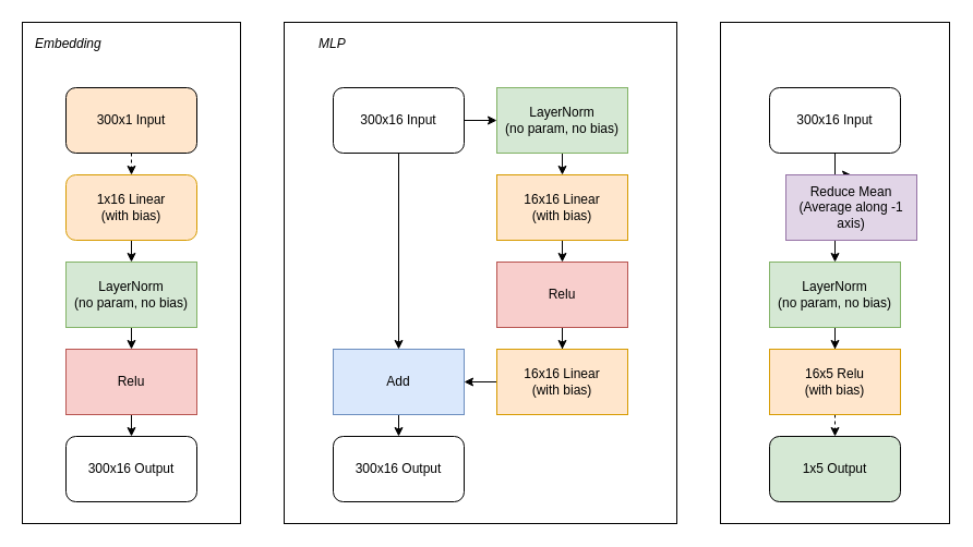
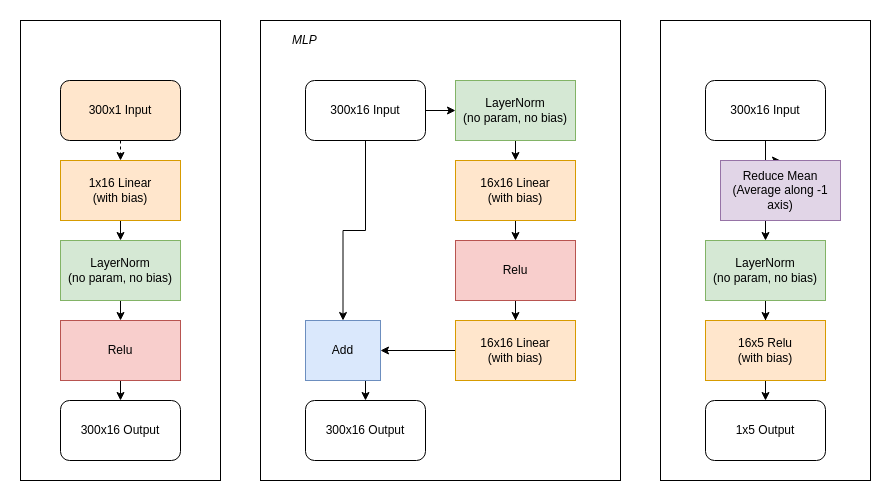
  <mxCell id="0" />
  <mxCell id="1" parent="0" />
  <mxCell id="2" value="" style="rounded=0;whiteSpace=wrap;html=1;" vertex="1" parent="1"><mxGeometry x="660" y="20" width="210" height="460" as="geometry" /></mxCell>
  <mxCell id="3" value="" style="rounded=0;whiteSpace=wrap;html=1;" vertex="1" parent="1"><mxGeometry x="260" y="20" width="360" height="460" as="geometry" /></mxCell>
  <mxCell id="4" value="" style="rounded=0;whiteSpace=wrap;html=1;" vertex="1" parent="1"><mxGeometry x="20" y="20" width="200" height="460" as="geometry" /></mxCell>
  <mxCell id="5" style="edgeStyle=orthogonalEdgeStyle;rounded=0;orthogonalLoop=1;jettySize=auto;html=1;exitX=0.5;exitY=1;exitDx=0;exitDy=0;entryX=0.5;entryY=0;entryDx=0;entryDy=0;dashed=1;" edge="1" parent="1" source="6" target="8"><mxGeometry relative="1" as="geometry" /></mxCell>
  <mxCell id="6" value="300x1 Input" style="rounded=1;whiteSpace=wrap;html=1;fillColor=#ffe6cc;" vertex="1" parent="1"><mxGeometry x="60" y="80" width="120" height="60" as="geometry" /></mxCell>
  <mxCell id="7" style="edgeStyle=orthogonalEdgeStyle;rounded=0;orthogonalLoop=1;jettySize=auto;html=1;exitX=0.5;exitY=1;exitDx=0;exitDy=0;entryX=0.5;entryY=0;entryDx=0;entryDy=0;" edge="1" parent="1" source="8" target="10"><mxGeometry relative="1" as="geometry" /></mxCell>
- <mxCell id="8" value="1x16 Linear&lt;div&gt;(with bias)&lt;/div&gt;" style="whiteSpace=wrap;html=1;fillColor=#ffe6cc;strokeColor=#d79b00;rounded=1;" vertex="1" parent="1"><mxGeometry x="60" y="160" width="120" height="60" as="geometry" /></mxCell>
+ <mxCell id="8" value="1x16 Linear&lt;div&gt;(with bias)&lt;/div&gt;" style="rounded=0;whiteSpace=wrap;html=1;fillColor=#ffe6cc;strokeColor=#d79b00;" vertex="1" parent="1"><mxGeometry x="60" y="160" width="120" height="60" as="geometry" /></mxCell>
  <mxCell id="9" style="edgeStyle=orthogonalEdgeStyle;rounded=0;orthogonalLoop=1;jettySize=auto;html=1;exitX=0.5;exitY=1;exitDx=0;exitDy=0;entryX=0.5;entryY=0;entryDx=0;entryDy=0;" edge="1" parent="1" source="10" target="12"><mxGeometry relative="1" as="geometry" /></mxCell>
  <mxCell id="10" value="LayerNorm&lt;div&gt;(no param, no bias)&lt;/div&gt;" style="rounded=0;whiteSpace=wrap;html=1;fillColor=#d5e8d4;strokeColor=#82b366;" vertex="1" parent="1"><mxGeometry x="60" y="240" width="120" height="60" as="geometry" /></mxCell>
  <mxCell id="11" style="edgeStyle=orthogonalEdgeStyle;rounded=0;orthogonalLoop=1;jettySize=auto;html=1;exitX=0.5;exitY=1;exitDx=0;exitDy=0;entryX=0.5;entryY=0;entryDx=0;entryDy=0;" edge="1" parent="1" source="12" target="13"><mxGeometry relative="1" as="geometry" /></mxCell>
  <mxCell id="12" value="Relu" style="rounded=0;whiteSpace=wrap;html=1;fillColor=#f8cecc;strokeColor=#b85450;" vertex="1" parent="1"><mxGeometry x="60" y="320" width="120" height="60" as="geometry" /></mxCell>
  <mxCell id="13" value="300x16 Output" style="rounded=1;whiteSpace=wrap;html=1;" vertex="1" parent="1"><mxGeometry x="60" y="400" width="120" height="60" as="geometry" /></mxCell>
- <mxCell id="14" value="&lt;i&gt;Embedding&lt;/i&gt;" style="text;html=1;align=left;verticalAlign=middle;whiteSpace=wrap;rounded=0;" vertex="1" parent="1"><mxGeometry x="30" y="30" width="80" height="20" as="geometry" /></mxCell>
  <mxCell id="15" style="edgeStyle=orthogonalEdgeStyle;rounded=0;orthogonalLoop=1;jettySize=auto;html=1;exitX=1;exitY=0.5;exitDx=0;exitDy=0;entryX=0;entryY=0.5;entryDx=0;entryDy=0;" edge="1" parent="1" source="17" target="19"><mxGeometry relative="1" as="geometry" /></mxCell>
  <mxCell id="16" style="edgeStyle=orthogonalEdgeStyle;rounded=0;orthogonalLoop=1;jettySize=auto;html=1;exitX=0.5;exitY=1;exitDx=0;exitDy=0;entryX=0.5;entryY=0;entryDx=0;entryDy=0;" edge="1" parent="1" source="17" target="27"><mxGeometry relative="1" as="geometry" /></mxCell>
  <mxCell id="17" value="300x16 Input" style="rounded=1;whiteSpace=wrap;html=1;" vertex="1" parent="1"><mxGeometry x="305" y="80" width="120" height="60" as="geometry" /></mxCell>
  <mxCell id="18" style="edgeStyle=orthogonalEdgeStyle;rounded=0;orthogonalLoop=1;jettySize=auto;html=1;exitX=0.5;exitY=1;exitDx=0;exitDy=0;entryX=0.5;entryY=0;entryDx=0;entryDy=0;" edge="1" parent="1" source="19" target="21"><mxGeometry relative="1" as="geometry" /></mxCell>
  <mxCell id="19" value="LayerNorm&lt;div&gt;(no param, no bias)&lt;/div&gt;" style="rounded=0;whiteSpace=wrap;html=1;fillColor=#d5e8d4;strokeColor=#82b366;" vertex="1" parent="1"><mxGeometry x="455" y="80" width="120" height="60" as="geometry" /></mxCell>
  <mxCell id="20" style="edgeStyle=orthogonalEdgeStyle;rounded=0;orthogonalLoop=1;jettySize=auto;html=1;exitX=0.5;exitY=1;exitDx=0;exitDy=0;entryX=0.5;entryY=0;entryDx=0;entryDy=0;" edge="1" parent="1" source="21" target="23"><mxGeometry relative="1" as="geometry" /></mxCell>
  <mxCell id="21" value="16x16 Linear&lt;div&gt;(with bias)&lt;/div&gt;" style="rounded=0;whiteSpace=wrap;html=1;fillColor=#ffe6cc;strokeColor=#d79b00;" vertex="1" parent="1"><mxGeometry x="455" y="160" width="120" height="60" as="geometry" /></mxCell>
  <mxCell id="22" style="edgeStyle=orthogonalEdgeStyle;rounded=0;orthogonalLoop=1;jettySize=auto;html=1;exitX=0.5;exitY=1;exitDx=0;exitDy=0;" edge="1" parent="1" source="23" target="25"><mxGeometry relative="1" as="geometry" /></mxCell>
  <mxCell id="23" value="Relu" style="rounded=0;whiteSpace=wrap;html=1;fillColor=#f8cecc;strokeColor=#b85450;" vertex="1" parent="1"><mxGeometry x="455" y="240" width="120" height="60" as="geometry" /></mxCell>
  <mxCell id="24" style="edgeStyle=orthogonalEdgeStyle;rounded=0;orthogonalLoop=1;jettySize=auto;html=1;exitX=0;exitY=0.5;exitDx=0;exitDy=0;entryX=1;entryY=0.5;entryDx=0;entryDy=0;" edge="1" parent="1" source="25" target="27"><mxGeometry relative="1" as="geometry" /></mxCell>
  <mxCell id="25" value="16x16 Linear&lt;div&gt;(with bias)&lt;/div&gt;" style="rounded=0;whiteSpace=wrap;html=1;fillColor=#ffe6cc;strokeColor=#d79b00;" vertex="1" parent="1"><mxGeometry x="455" y="320" width="120" height="60" as="geometry" /></mxCell>
  <mxCell id="26" style="edgeStyle=orthogonalEdgeStyle;rounded=0;orthogonalLoop=1;jettySize=auto;html=1;exitX=0.5;exitY=1;exitDx=0;exitDy=0;entryX=0.5;entryY=0;entryDx=0;entryDy=0;" edge="1" parent="1" source="27" target="28"><mxGeometry relative="1" as="geometry" /></mxCell>
- <mxCell id="27" value="Add" style="rounded=0;whiteSpace=wrap;html=1;fillColor=#dae8fc;strokeColor=#6c8ebf;" vertex="1" parent="1"><mxGeometry x="305" y="320" width="120" height="60" as="geometry" /></mxCell>
+ <mxCell id="27" value="Add" style="rounded=0;whiteSpace=wrap;html=1;fillColor=#dae8fc;strokeColor=#6c8ebf;" vertex="1" parent="1"><mxGeometry x="305" y="320" width="75" height="60" as="geometry" /></mxCell>
  <mxCell id="28" value="300x16 Output" style="rounded=1;whiteSpace=wrap;html=1;" vertex="1" parent="1"><mxGeometry x="305" y="400" width="120" height="60" as="geometry" /></mxCell>
  <mxCell id="29" value="&lt;i&gt;MLP&lt;/i&gt;" style="text;html=1;align=left;verticalAlign=middle;whiteSpace=wrap;rounded=0;" vertex="1" parent="1"><mxGeometry x="290" y="30" width="40" height="20" as="geometry" /></mxCell>
  <mxCell id="30" style="edgeStyle=orthogonalEdgeStyle;rounded=0;orthogonalLoop=1;jettySize=auto;html=1;exitX=0.5;exitY=1;exitDx=0;exitDy=0;" edge="1" parent="1" source="31" target="33"><mxGeometry relative="1" as="geometry" /></mxCell>
  <mxCell id="31" value="300x16 Input" style="rounded=1;whiteSpace=wrap;html=1;" vertex="1" parent="1"><mxGeometry x="705" y="80" width="120" height="60" as="geometry" /></mxCell>
  <mxCell id="32" style="edgeStyle=orthogonalEdgeStyle;rounded=0;orthogonalLoop=1;jettySize=auto;html=1;exitX=0.5;exitY=1;exitDx=0;exitDy=0;entryX=0.5;entryY=0;entryDx=0;entryDy=0;" edge="1" parent="1" source="33" target="35"><mxGeometry relative="1" as="geometry" /></mxCell>
  <mxCell id="33" value="Reduce Mean&lt;div&gt;(Average along -1 axis)&lt;/div&gt;" style="rounded=0;whiteSpace=wrap;html=1;fillColor=#e1d5e7;strokeColor=#9673a6;" vertex="1" parent="1"><mxGeometry x="720" y="160" width="120" height="60" as="geometry" /></mxCell>
  <mxCell id="34" style="edgeStyle=orthogonalEdgeStyle;rounded=0;orthogonalLoop=1;jettySize=auto;html=1;exitX=0.5;exitY=1;exitDx=0;exitDy=0;" edge="1" parent="1" source="35" target="37"><mxGeometry relative="1" as="geometry" /></mxCell>
  <mxCell id="35" value="LayerNorm&lt;div&gt;(no param, no bias)&lt;/div&gt;" style="rounded=0;whiteSpace=wrap;html=1;fillColor=#d5e8d4;strokeColor=#82b366;" vertex="1" parent="1"><mxGeometry x="705" y="240" width="120" height="60" as="geometry" /></mxCell>
- <mxCell id="36" style="edgeStyle=orthogonalEdgeStyle;rounded=0;orthogonalLoop=1;jettySize=auto;html=1;exitX=0.5;exitY=1;exitDx=0;exitDy=0;entryX=0.5;entryY=0;entryDx=0;entryDy=0;dashed=1;" edge="1" parent="1" source="37" target="38"><mxGeometry relative="1" as="geometry" /></mxCell>
+ <mxCell id="36" style="edgeStyle=orthogonalEdgeStyle;rounded=0;orthogonalLoop=1;jettySize=auto;html=1;exitX=0.5;exitY=1;exitDx=0;exitDy=0;entryX=0.5;entryY=0;entryDx=0;entryDy=0;" edge="1" parent="1" source="37" target="38"><mxGeometry relative="1" as="geometry" /></mxCell>
  <mxCell id="37" value="16x5 Relu&lt;div&gt;(with bias)&lt;/div&gt;" style="rounded=0;whiteSpace=wrap;html=1;fillColor=#ffe6cc;strokeColor=#d79b00;" vertex="1" parent="1"><mxGeometry x="705" y="320" width="120" height="60" as="geometry" /></mxCell>
- <mxCell id="38" value="1x5 Output" style="rounded=1;whiteSpace=wrap;html=1;fillColor=#d5e8d4;" vertex="1" parent="1"><mxGeometry x="705" y="400" width="120" height="60" as="geometry" /></mxCell>
+ <mxCell id="38" value="1x5 Output" style="rounded=1;whiteSpace=wrap;html=1;" vertex="1" parent="1"><mxGeometry x="705" y="400" width="120" height="60" as="geometry" /></mxCell>
